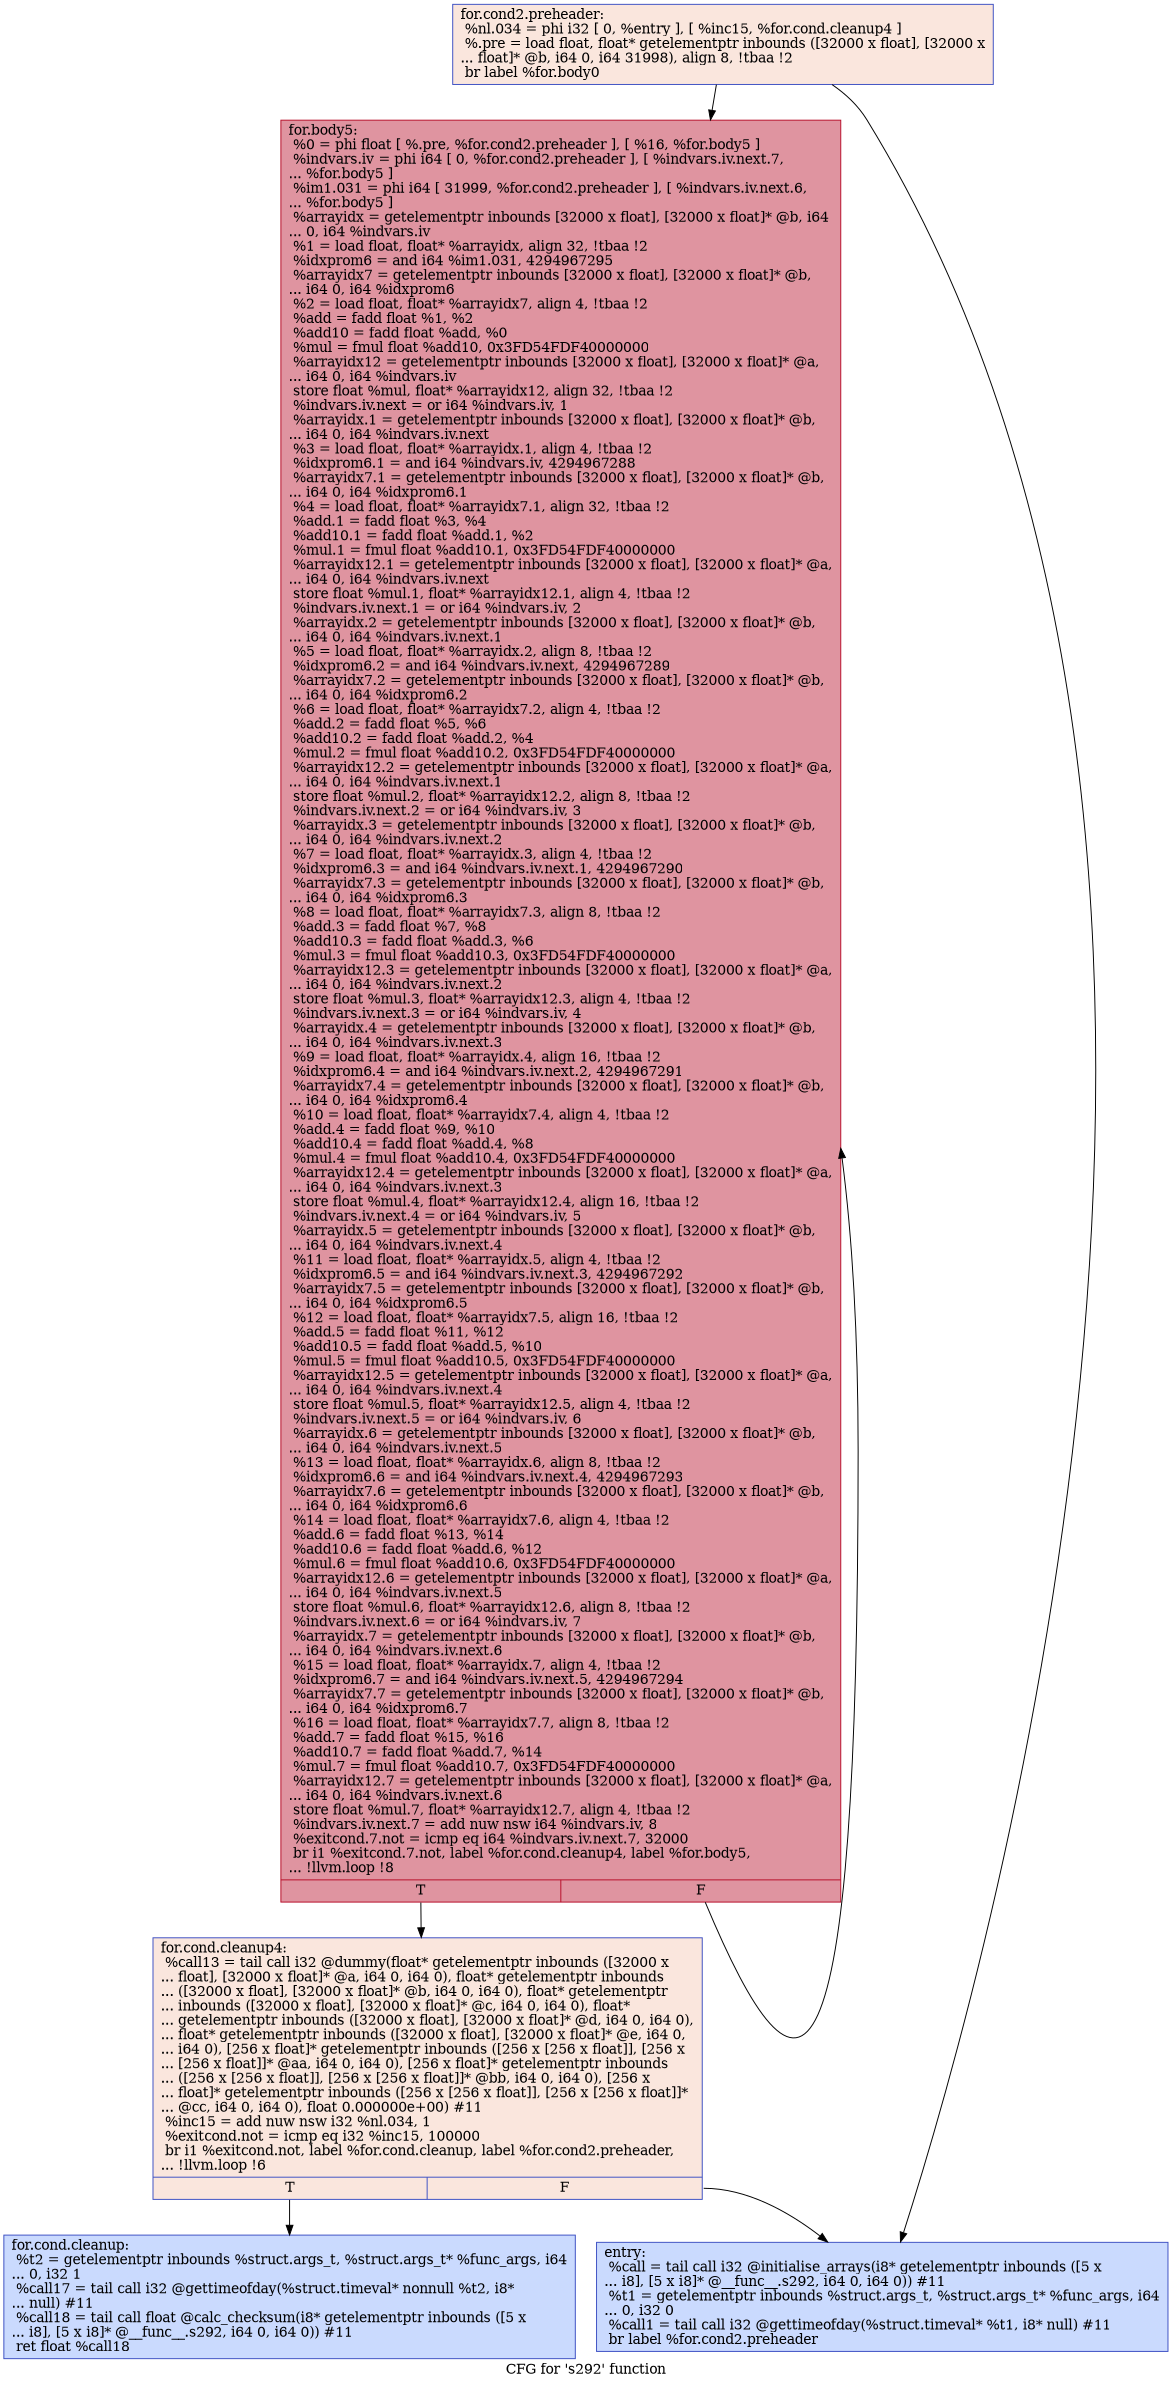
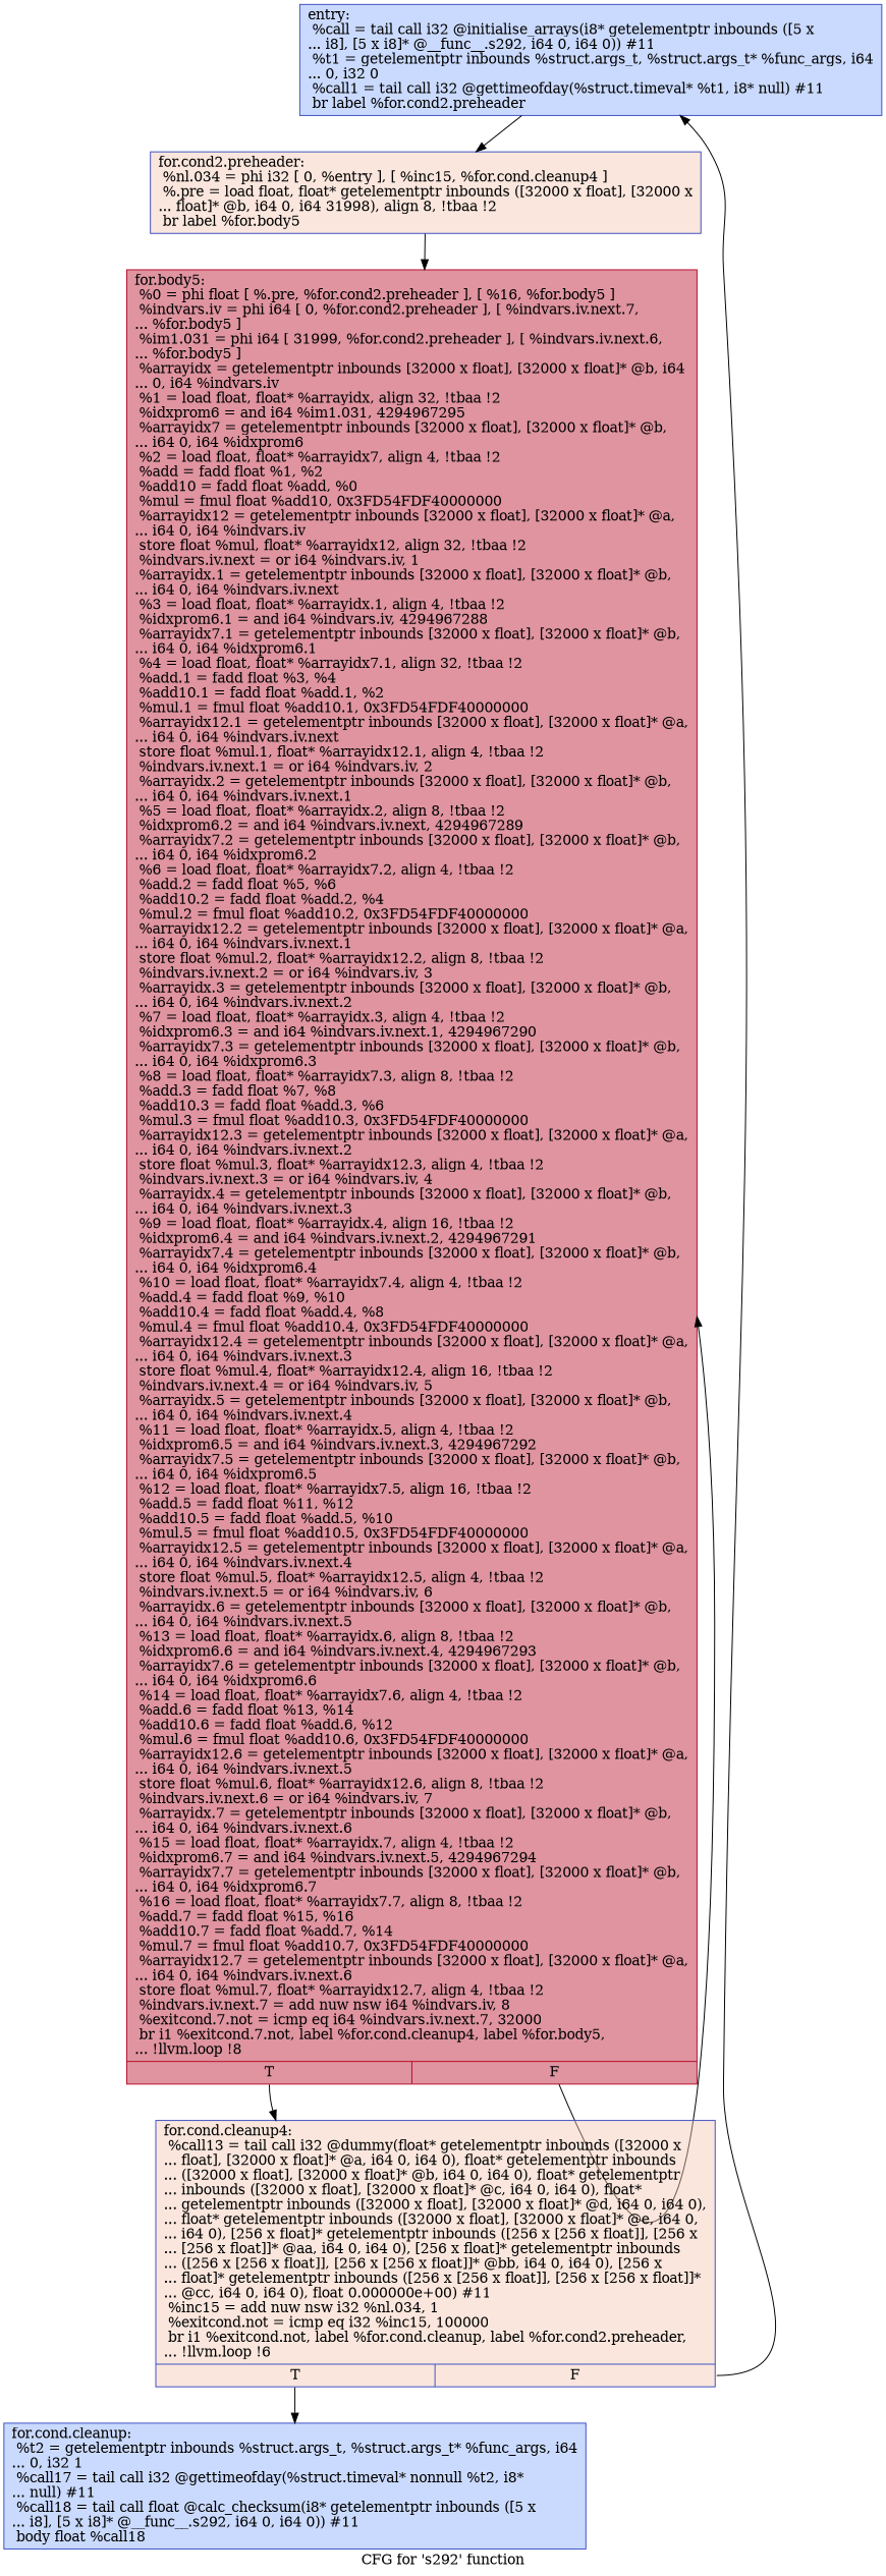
  digraph {
    label="CFG for 's292' function"
    node [color="#3d50c3ff" fillcolor="#88abfd70" shape=record style=filled]
    n1 [label="{entry:\l  %call = tail call i32 @initialise_arrays(i8* getelementptr inbounds ([5 x\l... i8], [5 x i8]* @__func__.s292, i64 0, i64 0)) #11\l  %t1 = getelementptr inbounds %struct.args_t, %struct.args_t* %func_args, i64\l... 0, i32 0\l  %call1 = tail call i32 @gettimeofday(%struct.timeval* %t1, i8* null) #11\l  br label %for.cond2.preheader\l}"]
-   n2 [fillcolor="#f3c7b170" label="{for.cond2.preheader:                              \l  %nl.034 = phi i32 [ 0, %entry ], [ %inc15, %for.cond.cleanup4 ]\l  %.pre = load float, float* getelementptr inbounds ([32000 x float], [32000 x\l... float]* @b, i64 0, i64 31998), align 8, !tbaa !2\l  br label %for.body0\l}"]
+   n2 [fillcolor="#f3c7b170" label="{for.cond2.preheader:                              \l  %nl.034 = phi i32 [ 0, %entry ], [ %inc15, %for.cond.cleanup4 ]\l  %.pre = load float, float* getelementptr inbounds ([32000 x float], [32000 x\l... float]* @b, i64 0, i64 31998), align 8, !tbaa !2\l  br label %for.body5\l}"]
    n3 [color="#b70d28ff" fillcolor="#b70d2870" label="{for.body5:                                        \l  %0 = phi float [ %.pre, %for.cond2.preheader ], [ %16, %for.body5 ]\l  %indvars.iv = phi i64 [ 0, %for.cond2.preheader ], [ %indvars.iv.next.7,\l... %for.body5 ]\l  %im1.031 = phi i64 [ 31999, %for.cond2.preheader ], [ %indvars.iv.next.6,\l... %for.body5 ]\l  %arrayidx = getelementptr inbounds [32000 x float], [32000 x float]* @b, i64\l... 0, i64 %indvars.iv\l  %1 = load float, float* %arrayidx, align 32, !tbaa !2\l  %idxprom6 = and i64 %im1.031, 4294967295\l  %arrayidx7 = getelementptr inbounds [32000 x float], [32000 x float]* @b,\l... i64 0, i64 %idxprom6\l  %2 = load float, float* %arrayidx7, align 4, !tbaa !2\l  %add = fadd float %1, %2\l  %add10 = fadd float %add, %0\l  %mul = fmul float %add10, 0x3FD54FDF40000000\l  %arrayidx12 = getelementptr inbounds [32000 x float], [32000 x float]* @a,\l... i64 0, i64 %indvars.iv\l  store float %mul, float* %arrayidx12, align 32, !tbaa !2\l  %indvars.iv.next = or i64 %indvars.iv, 1\l  %arrayidx.1 = getelementptr inbounds [32000 x float], [32000 x float]* @b,\l... i64 0, i64 %indvars.iv.next\l  %3 = load float, float* %arrayidx.1, align 4, !tbaa !2\l  %idxprom6.1 = and i64 %indvars.iv, 4294967288\l  %arrayidx7.1 = getelementptr inbounds [32000 x float], [32000 x float]* @b,\l... i64 0, i64 %idxprom6.1\l  %4 = load float, float* %arrayidx7.1, align 32, !tbaa !2\l  %add.1 = fadd float %3, %4\l  %add10.1 = fadd float %add.1, %2\l  %mul.1 = fmul float %add10.1, 0x3FD54FDF40000000\l  %arrayidx12.1 = getelementptr inbounds [32000 x float], [32000 x float]* @a,\l... i64 0, i64 %indvars.iv.next\l  store float %mul.1, float* %arrayidx12.1, align 4, !tbaa !2\l  %indvars.iv.next.1 = or i64 %indvars.iv, 2\l  %arrayidx.2 = getelementptr inbounds [32000 x float], [32000 x float]* @b,\l... i64 0, i64 %indvars.iv.next.1\l  %5 = load float, float* %arrayidx.2, align 8, !tbaa !2\l  %idxprom6.2 = and i64 %indvars.iv.next, 4294967289\l  %arrayidx7.2 = getelementptr inbounds [32000 x float], [32000 x float]* @b,\l... i64 0, i64 %idxprom6.2\l  %6 = load float, float* %arrayidx7.2, align 4, !tbaa !2\l  %add.2 = fadd float %5, %6\l  %add10.2 = fadd float %add.2, %4\l  %mul.2 = fmul float %add10.2, 0x3FD54FDF40000000\l  %arrayidx12.2 = getelementptr inbounds [32000 x float], [32000 x float]* @a,\l... i64 0, i64 %indvars.iv.next.1\l  store float %mul.2, float* %arrayidx12.2, align 8, !tbaa !2\l  %indvars.iv.next.2 = or i64 %indvars.iv, 3\l  %arrayidx.3 = getelementptr inbounds [32000 x float], [32000 x float]* @b,\l... i64 0, i64 %indvars.iv.next.2\l  %7 = load float, float* %arrayidx.3, align 4, !tbaa !2\l  %idxprom6.3 = and i64 %indvars.iv.next.1, 4294967290\l  %arrayidx7.3 = getelementptr inbounds [32000 x float], [32000 x float]* @b,\l... i64 0, i64 %idxprom6.3\l  %8 = load float, float* %arrayidx7.3, align 8, !tbaa !2\l  %add.3 = fadd float %7, %8\l  %add10.3 = fadd float %add.3, %6\l  %mul.3 = fmul float %add10.3, 0x3FD54FDF40000000\l  %arrayidx12.3 = getelementptr inbounds [32000 x float], [32000 x float]* @a,\l... i64 0, i64 %indvars.iv.next.2\l  store float %mul.3, float* %arrayidx12.3, align 4, !tbaa !2\l  %indvars.iv.next.3 = or i64 %indvars.iv, 4\l  %arrayidx.4 = getelementptr inbounds [32000 x float], [32000 x float]* @b,\l... i64 0, i64 %indvars.iv.next.3\l  %9 = load float, float* %arrayidx.4, align 16, !tbaa !2\l  %idxprom6.4 = and i64 %indvars.iv.next.2, 4294967291\l  %arrayidx7.4 = getelementptr inbounds [32000 x float], [32000 x float]* @b,\l... i64 0, i64 %idxprom6.4\l  %10 = load float, float* %arrayidx7.4, align 4, !tbaa !2\l  %add.4 = fadd float %9, %10\l  %add10.4 = fadd float %add.4, %8\l  %mul.4 = fmul float %add10.4, 0x3FD54FDF40000000\l  %arrayidx12.4 = getelementptr inbounds [32000 x float], [32000 x float]* @a,\l... i64 0, i64 %indvars.iv.next.3\l  store float %mul.4, float* %arrayidx12.4, align 16, !tbaa !2\l  %indvars.iv.next.4 = or i64 %indvars.iv, 5\l  %arrayidx.5 = getelementptr inbounds [32000 x float], [32000 x float]* @b,\l... i64 0, i64 %indvars.iv.next.4\l  %11 = load float, float* %arrayidx.5, align 4, !tbaa !2\l  %idxprom6.5 = and i64 %indvars.iv.next.3, 4294967292\l  %arrayidx7.5 = getelementptr inbounds [32000 x float], [32000 x float]* @b,\l... i64 0, i64 %idxprom6.5\l  %12 = load float, float* %arrayidx7.5, align 16, !tbaa !2\l  %add.5 = fadd float %11, %12\l  %add10.5 = fadd float %add.5, %10\l  %mul.5 = fmul float %add10.5, 0x3FD54FDF40000000\l  %arrayidx12.5 = getelementptr inbounds [32000 x float], [32000 x float]* @a,\l... i64 0, i64 %indvars.iv.next.4\l  store float %mul.5, float* %arrayidx12.5, align 4, !tbaa !2\l  %indvars.iv.next.5 = or i64 %indvars.iv, 6\l  %arrayidx.6 = getelementptr inbounds [32000 x float], [32000 x float]* @b,\l... i64 0, i64 %indvars.iv.next.5\l  %13 = load float, float* %arrayidx.6, align 8, !tbaa !2\l  %idxprom6.6 = and i64 %indvars.iv.next.4, 4294967293\l  %arrayidx7.6 = getelementptr inbounds [32000 x float], [32000 x float]* @b,\l... i64 0, i64 %idxprom6.6\l  %14 = load float, float* %arrayidx7.6, align 4, !tbaa !2\l  %add.6 = fadd float %13, %14\l  %add10.6 = fadd float %add.6, %12\l  %mul.6 = fmul float %add10.6, 0x3FD54FDF40000000\l  %arrayidx12.6 = getelementptr inbounds [32000 x float], [32000 x float]* @a,\l... i64 0, i64 %indvars.iv.next.5\l  store float %mul.6, float* %arrayidx12.6, align 8, !tbaa !2\l  %indvars.iv.next.6 = or i64 %indvars.iv, 7\l  %arrayidx.7 = getelementptr inbounds [32000 x float], [32000 x float]* @b,\l... i64 0, i64 %indvars.iv.next.6\l  %15 = load float, float* %arrayidx.7, align 4, !tbaa !2\l  %idxprom6.7 = and i64 %indvars.iv.next.5, 4294967294\l  %arrayidx7.7 = getelementptr inbounds [32000 x float], [32000 x float]* @b,\l... i64 0, i64 %idxprom6.7\l  %16 = load float, float* %arrayidx7.7, align 8, !tbaa !2\l  %add.7 = fadd float %15, %16\l  %add10.7 = fadd float %add.7, %14\l  %mul.7 = fmul float %add10.7, 0x3FD54FDF40000000\l  %arrayidx12.7 = getelementptr inbounds [32000 x float], [32000 x float]* @a,\l... i64 0, i64 %indvars.iv.next.6\l  store float %mul.7, float* %arrayidx12.7, align 4, !tbaa !2\l  %indvars.iv.next.7 = add nuw nsw i64 %indvars.iv, 8\l  %exitcond.7.not = icmp eq i64 %indvars.iv.next.7, 32000\l  br i1 %exitcond.7.not, label %for.cond.cleanup4, label %for.body5,\l... !llvm.loop !8\l|{<s0>T|<s1>F}}"]
    n4 [fillcolor="#f3c7b170" label="{for.cond.cleanup4:                                \l  %call13 = tail call i32 @dummy(float* getelementptr inbounds ([32000 x\l... float], [32000 x float]* @a, i64 0, i64 0), float* getelementptr inbounds\l... ([32000 x float], [32000 x float]* @b, i64 0, i64 0), float* getelementptr\l... inbounds ([32000 x float], [32000 x float]* @c, i64 0, i64 0), float*\l... getelementptr inbounds ([32000 x float], [32000 x float]* @d, i64 0, i64 0),\l... float* getelementptr inbounds ([32000 x float], [32000 x float]* @e, i64 0,\l... i64 0), [256 x float]* getelementptr inbounds ([256 x [256 x float]], [256 x\l... [256 x float]]* @aa, i64 0, i64 0), [256 x float]* getelementptr inbounds\l... ([256 x [256 x float]], [256 x [256 x float]]* @bb, i64 0, i64 0), [256 x\l... float]* getelementptr inbounds ([256 x [256 x float]], [256 x [256 x float]]*\l... @cc, i64 0, i64 0), float 0.000000e+00) #11\l  %inc15 = add nuw nsw i32 %nl.034, 1\l  %exitcond.not = icmp eq i32 %inc15, 100000\l  br i1 %exitcond.not, label %for.cond.cleanup, label %for.cond2.preheader,\l... !llvm.loop !6\l|{<s0>T|<s1>F}}"]
-   n5 [label="{for.cond.cleanup:                                 \l  %t2 = getelementptr inbounds %struct.args_t, %struct.args_t* %func_args, i64\l... 0, i32 1\l  %call17 = tail call i32 @gettimeofday(%struct.timeval* nonnull %t2, i8*\l... null) #11\l  %call18 = tail call float @calc_checksum(i8* getelementptr inbounds ([5 x\l... i8], [5 x i8]* @__func__.s292, i64 0, i64 0)) #11\l  ret float %call18\l}"]
-   n2 -> n1
+   n5 [label="{for.cond.cleanup:                                 \l  %t2 = getelementptr inbounds %struct.args_t, %struct.args_t* %func_args, i64\l... 0, i32 1\l  %call17 = tail call i32 @gettimeofday(%struct.timeval* nonnull %t2, i8*\l... null) #11\l  %call18 = tail call float @calc_checksum(i8* getelementptr inbounds ([5 x\l... i8], [5 x i8]* @__func__.s292, i64 0, i64 0)) #11\l  body float %call18\l}"]
+   n1 -> n2
    n2 -> n3
    n3 -> n3 [tailport=s1]
    n3 -> n4 [tailport=s0]
    n4 -> n1 [tailport=s1]
    n4 -> n5 [tailport=s0]
  }
